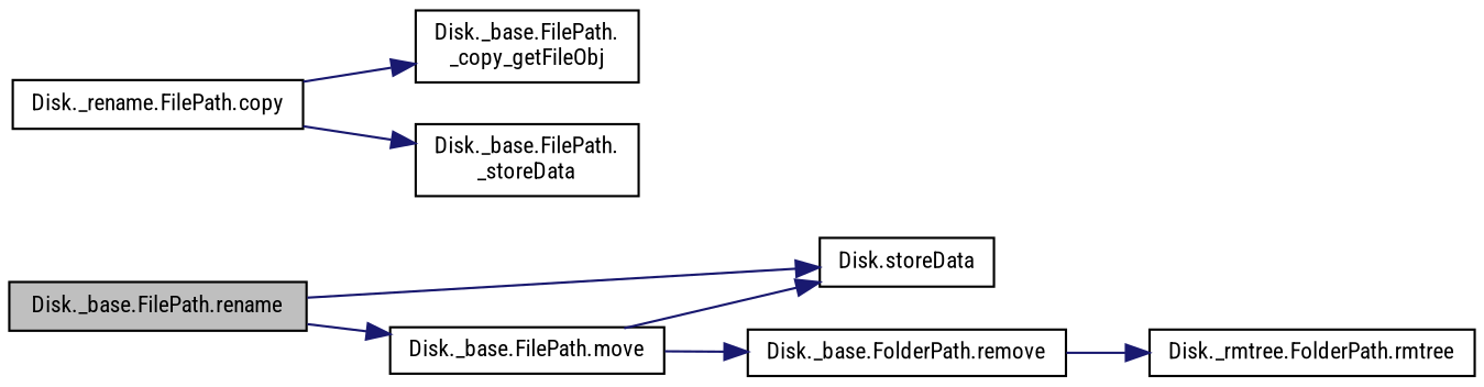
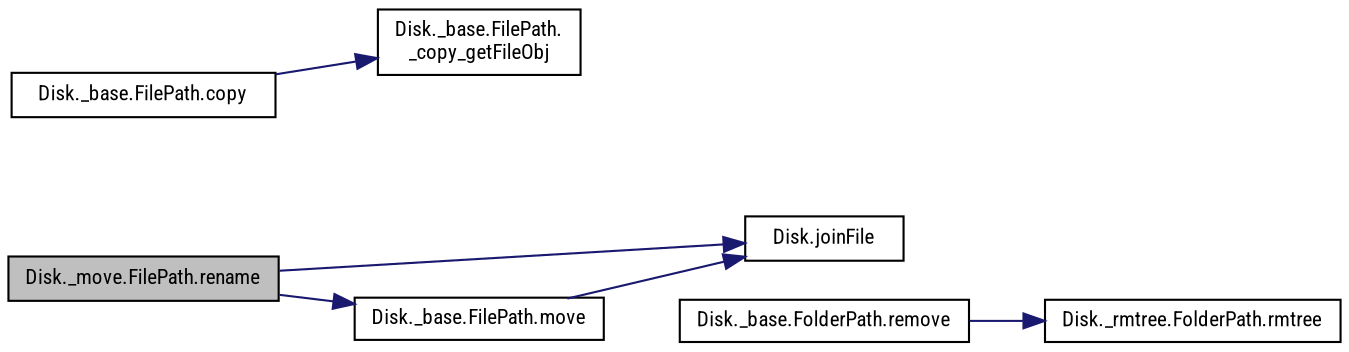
  digraph {
    fontname="Roboto Condensed"
    rankdir=LR
    node [color=black fontname="Roboto Condensed" fontsize=10 shape=record]
    edge [color=midnightblue fontname="Roboto Condensed" fontsize=10 labelfontname=Helvetica labelfontsize=10 style=solid]
-   n1 [fillcolor=grey75 fontcolor=black height=0.2 label="Disk._base.FilePath.rename" style=filled width=0.4]
-   n2 [height=0.2 label="Disk.storeData" width=0.4]
+   n1 [fillcolor=grey75 fontcolor=black height=0.2 label="Disk._move.FilePath.rename" style=filled width=0.4]
+   n2 [height=0.2 label="Disk.joinFile" width=0.4]
    n3 [height=0.2 label="Disk._base.FilePath.move" width=0.4]
    n4 [height=0.2 label="Disk._base.FolderPath.remove" width=0.4]
-   n5 [height=0.2 label="Disk._rename.FilePath.copy" width=0.4]
+   n5 [height=0.2 label="Disk._base.FilePath.copy" width=0.4]
    n6 [height=0.2 label="Disk._base.FilePath.\l_copy_getFileObj" width=0.4]
-   n7 [height=0.2 label="Disk._base.FilePath.\l_storeData" width=0.4]
    n8 [height=0.2 label="Disk._rmtree.FolderPath.rmtree" width=0.4]
    n1 -> n2
    n1 -> n3
    n3 -> n2
-   n3 -> n4
    n4 -> n8
    n5 -> n6
-   n5 -> n7
  }
